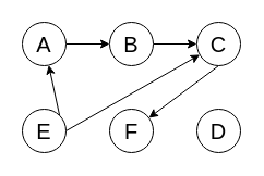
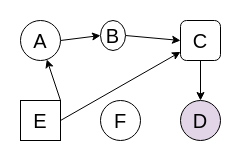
  <mxCell id="0" />
  <mxCell id="1" parent="0" />
  <mxCell id="2" style="edgeStyle=none;rounded=0;orthogonalLoop=1;jettySize=auto;html=1;exitX=1;exitY=0.5;exitDx=0;exitDy=0;entryX=0;entryY=0.5;entryDx=0;entryDy=0;fontSize=20;" edge="1" parent="1" source="3" target="8"><mxGeometry relative="1" as="geometry" /></mxCell>
  <mxCell id="3" value="A" style="ellipse;whiteSpace=wrap;html=1;aspect=fixed;fontSize=20;" vertex="1" parent="1"><mxGeometry x="20" y="20" width="40" height="40" as="geometry" /></mxCell>
  <mxCell id="4" style="edgeStyle=none;rounded=0;orthogonalLoop=1;jettySize=auto;html=1;exitX=1;exitY=0.5;exitDx=0;exitDy=0;fontSize=20;" edge="1" parent="1" source="6" target="11"><mxGeometry relative="1" as="geometry" /></mxCell>
  <mxCell id="5" style="edgeStyle=none;rounded=0;orthogonalLoop=1;jettySize=auto;html=1;exitX=1;exitY=0;exitDx=0;exitDy=0;fontSize=20;" edge="1" parent="1" source="6" target="3"><mxGeometry relative="1" as="geometry" /></mxCell>
- <mxCell id="6" value="E" style="ellipse;whiteSpace=wrap;html=1;aspect=fixed;fontSize=20;" vertex="1" parent="1"><mxGeometry x="20" y="100" width="40" height="40" as="geometry" /></mxCell>
+ <mxCell id="6" value="E" style="whiteSpace=wrap;html=1;aspect=fixed;fontSize=20;rounded=0;" vertex="1" parent="1"><mxGeometry x="20" y="100" width="40" height="40" as="geometry" /></mxCell>
  <mxCell id="7" style="edgeStyle=none;rounded=0;orthogonalLoop=1;jettySize=auto;html=1;exitX=1;exitY=0.5;exitDx=0;exitDy=0;entryX=0;entryY=0.5;entryDx=0;entryDy=0;fontSize=20;" edge="1" parent="1" source="8" target="11"><mxGeometry relative="1" as="geometry" /></mxCell>
- <mxCell id="8" value="B" style="ellipse;whiteSpace=wrap;html=1;aspect=fixed;fontSize=20;align=center;verticalAlign=middle;" vertex="1" parent="1"><mxGeometry x="100" y="20" width="40" height="40" as="geometry" /></mxCell>
+ <mxCell id="8" value="B" style="ellipse;whiteSpace=wrap;html=1;aspect=fixed;fontSize=20;align=center;verticalAlign=middle;" vertex="1" parent="1"><mxGeometry x="100" y="20" width="25" height="30" as="geometry" /></mxCell>
  <mxCell id="9" value="F" style="ellipse;whiteSpace=wrap;html=1;aspect=fixed;fontSize=20;" vertex="1" parent="1"><mxGeometry x="100" y="100" width="40" height="40" as="geometry" /></mxCell>
- <mxCell id="10" style="edgeStyle=none;rounded=0;orthogonalLoop=1;jettySize=auto;html=1;exitX=0.5;exitY=1;exitDx=0;exitDy=0;fontSize=20;" edge="1" parent="1" source="11" target="9"><mxGeometry relative="1" as="geometry" /></mxCell>
- <mxCell id="11" value="C" style="ellipse;whiteSpace=wrap;html=1;aspect=fixed;fontSize=20;" vertex="1" parent="1"><mxGeometry x="180" y="20" width="40" height="40" as="geometry" /></mxCell>
- <mxCell id="12" value="D" style="ellipse;whiteSpace=wrap;html=1;aspect=fixed;fontSize=20;" vertex="1" parent="1"><mxGeometry x="180" y="100" width="40" height="40" as="geometry" /></mxCell>
+ <mxCell id="10" style="edgeStyle=none;rounded=0;orthogonalLoop=1;jettySize=auto;html=1;exitX=0.5;exitY=1;exitDx=0;exitDy=0;entryX=0.5;entryY=0;entryDx=0;entryDy=0;fontSize=20;" edge="1" parent="1" source="11" target="12"><mxGeometry relative="1" as="geometry" /></mxCell>
+ <mxCell id="11" value="C" style="whiteSpace=wrap;html=1;aspect=fixed;fontSize=20;rounded=1;" vertex="1" parent="1"><mxGeometry x="180" y="20" width="40" height="40" as="geometry" /></mxCell>
+ <mxCell id="12" value="D" style="ellipse;whiteSpace=wrap;html=1;aspect=fixed;fontSize=20;fillColor=#e1d5e7;" vertex="1" parent="1"><mxGeometry x="180" y="100" width="40" height="40" as="geometry" /></mxCell>
